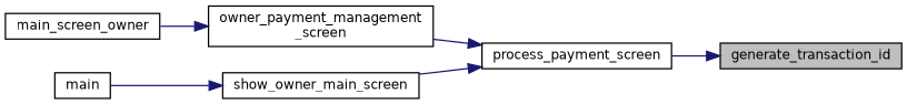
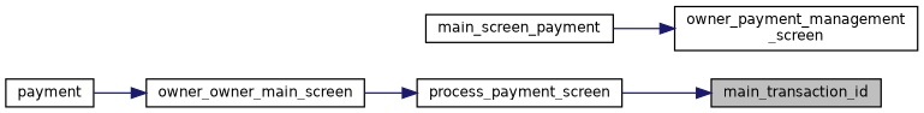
  digraph {
    rankdir=RL
    node [color=black fillcolor=white fontname=Helvetica fontsize=10 shape=record style=filled]
    edge [color=midnightblue dir=back fontname=Helvetica fontsize=10 labelfontname=Helvetica labelfontsize=10 style=solid]
-   n1 [fillcolor=grey75 fontcolor=black height=0.2 label=generate_transaction_id width=0.4]
+   n1 [fillcolor=grey75 fontcolor=black height=0.2 label=main_transaction_id width=0.4]
    n2 [height=0.2 label=process_payment_screen width=0.4]
    n3 [height=0.2 label="owner_payment_management\l_screen" width=0.4]
-   n4 [height=0.2 label=show_owner_main_screen width=0.4]
-   n5 [height=0.2 label=main_screen_owner width=0.4]
-   n6 [height=0.2 label=main width=0.4]
+   n4 [height=0.2 label=owner_owner_main_screen width=0.4]
+   n5 [height=0.2 label=main_screen_payment width=0.4]
+   n6 [height=0.2 label=payment width=0.4]
    n1 -> n2
-   n2 -> n3
    n2 -> n4
    n3 -> n5
    n4 -> n6
  }
